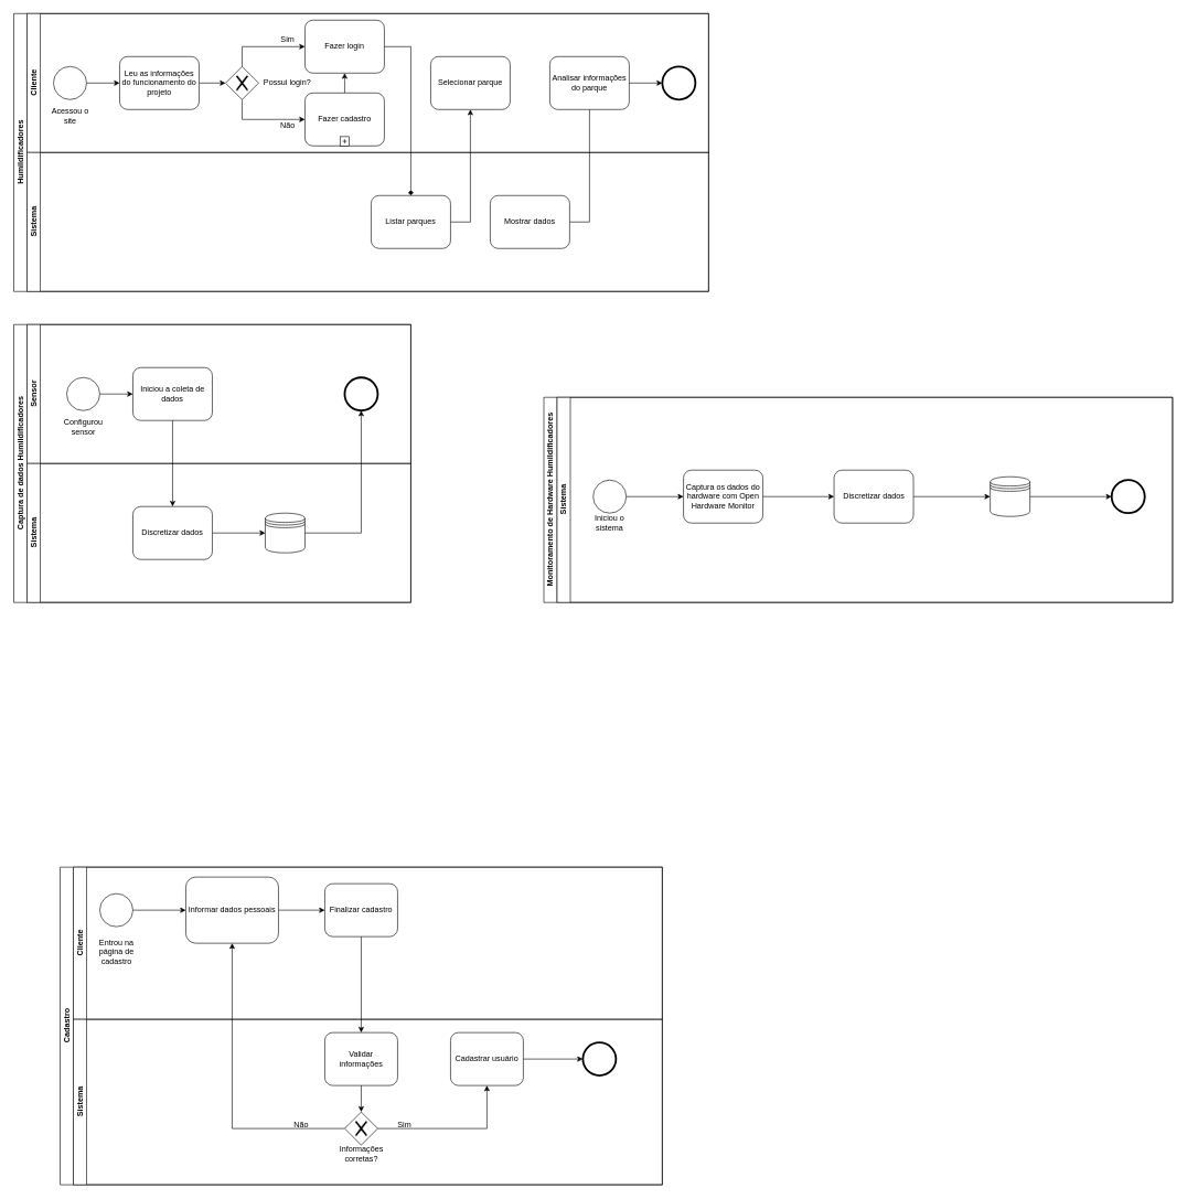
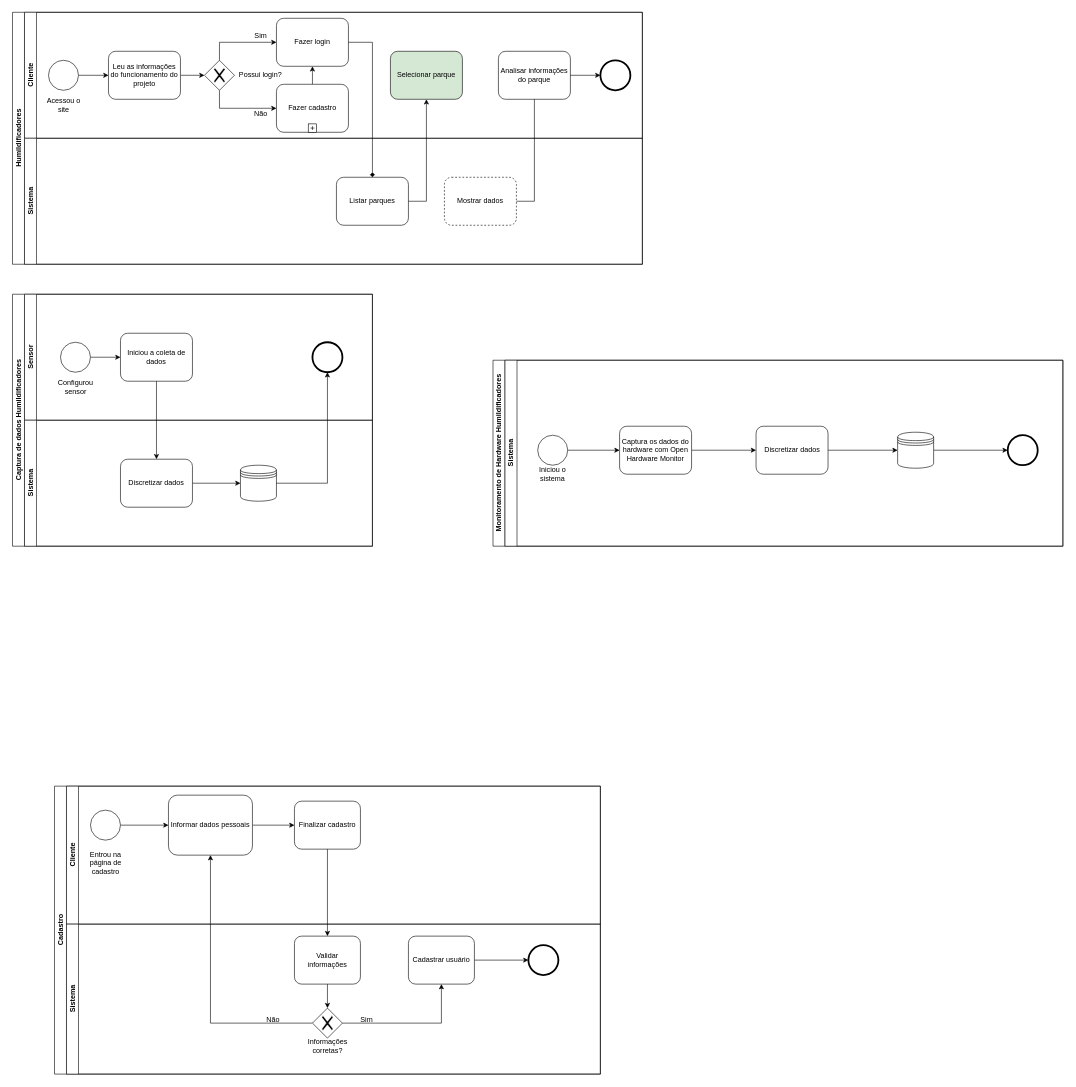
  <mxCell id="0" />
  <mxCell id="1" parent="0" />
  <mxCell id="2" value="Humildificadores" style="swimlane;html=1;childLayout=stackLayout;resizeParent=1;resizeParentMax=0;horizontal=0;startSize=20;horizontalStack=0;" parent="1" vertex="1"><mxGeometry y="20" width="1050" height="420" as="geometry" x="20" /></mxCell>
  <mxCell id="3" value="Cliente" style="swimlane;html=1;startSize=20;horizontal=0;" parent="2" vertex="1"><mxGeometry x="20" width="1030" height="210" as="geometry" /></mxCell>
  <mxCell id="4" style="edgeStyle=orthogonalEdgeStyle;rounded=0;orthogonalLoop=1;jettySize=auto;html=1;entryX=0;entryY=0.5;entryDx=0;entryDy=0;" parent="3" source="13" target="12" edge="1"><mxGeometry relative="1" as="geometry" /></mxCell>
  <mxCell id="5" value="Sim" style="text;html=1;strokeColor=none;fillColor=none;align=center;verticalAlign=middle;whiteSpace=wrap;rounded=0;" parent="3" vertex="1"><mxGeometry x="374" y="30" width="40" height="20" as="geometry" /></mxCell>
  <mxCell id="6" value="Fazer login" style="html=1;whiteSpace=wrap;rounded=1;dropTarget=0;" parent="3" vertex="1"><mxGeometry x="420" y="10" width="120" height="80" as="geometry" /></mxCell>
  <mxCell id="7" style="edgeStyle=orthogonalEdgeStyle;rounded=0;orthogonalLoop=1;jettySize=auto;html=1;entryX=0;entryY=0.5;entryDx=0;entryDy=0;" parent="3" target="19" edge="1"><mxGeometry relative="1" as="geometry"><mxPoint x="325" y="130" as="sourcePoint" /><Array as="points"><mxPoint x="325" y="160" /></Array></mxGeometry></mxCell>
  <mxCell id="8" style="edgeStyle=orthogonalEdgeStyle;rounded=0;orthogonalLoop=1;jettySize=auto;html=1;entryX=0;entryY=0.5;entryDx=0;entryDy=0;" parent="3" target="6" edge="1"><mxGeometry relative="1" as="geometry"><mxPoint x="325" y="80" as="sourcePoint" /><Array as="points"><mxPoint x="325" y="50" /></Array></mxGeometry></mxCell>
  <mxCell id="9" value="Analisar informações do parque" style="html=1;whiteSpace=wrap;rounded=1;dropTarget=0;" parent="3" vertex="1"><mxGeometry x="790" y="65" width="120" height="80" as="geometry" /></mxCell>
  <mxCell id="10" value="" style="shape=mxgraph.bpmn.shape;html=1;verticalLabelPosition=bottom;labelBackgroundColor=#ffffff;verticalAlign=top;align=center;perimeter=ellipsePerimeter;outlineConnect=0;outline=end;symbol=general;" parent="3" vertex="1"><mxGeometry x="960" y="80" width="50" height="50" as="geometry" /></mxCell>
  <mxCell id="11" style="edgeStyle=orthogonalEdgeStyle;rounded=0;orthogonalLoop=1;jettySize=auto;html=1;entryX=0;entryY=0.5;entryDx=0;entryDy=0;" edge="1" parent="3" source="12" target="22"><mxGeometry relative="1" as="geometry" /></mxCell>
  <mxCell id="12" value="Leu as informações do funcionamento do projeto" style="shape=ext;rounded=1;html=1;whiteSpace=wrap;" parent="3" vertex="1"><mxGeometry x="140" y="65" width="120" height="80" as="geometry" /></mxCell>
  <mxCell id="13" value="" style="shape=mxgraph.bpmn.shape;html=1;verticalLabelPosition=bottom;labelBackgroundColor=#ffffff;verticalAlign=top;align=center;perimeter=ellipsePerimeter;outlineConnect=0;outline=standard;symbol=general;" parent="3" vertex="1"><mxGeometry x="40" y="80" width="50" height="50" as="geometry" /></mxCell>
- <mxCell id="14" value="Selecionar parque" style="html=1;whiteSpace=wrap;rounded=1;dropTarget=0;" parent="3" vertex="1"><mxGeometry x="610" y="65" width="120" height="80" as="geometry" /></mxCell>
+ <mxCell id="14" value="Selecionar parque" style="html=1;whiteSpace=wrap;rounded=1;dropTarget=0;fillColor=#d5e8d4;" parent="3" vertex="1"><mxGeometry x="610" y="65" width="120" height="80" as="geometry" /></mxCell>
  <mxCell id="15" style="edgeStyle=orthogonalEdgeStyle;rounded=0;orthogonalLoop=1;jettySize=auto;html=1;entryX=0.5;entryY=1;entryDx=0;entryDy=0;" parent="3" source="19" edge="1"><mxGeometry relative="1" as="geometry"><mxPoint x="480" y="90" as="targetPoint" /></mxGeometry></mxCell>
  <mxCell id="16" style="edgeStyle=orthogonalEdgeStyle;rounded=0;orthogonalLoop=1;jettySize=auto;html=1;" parent="3" source="9" target="10" edge="1"><mxGeometry relative="1" as="geometry" /></mxCell>
  <mxCell id="17" value="Possui login?" style="text;html=1;strokeColor=none;fillColor=none;align=center;verticalAlign=middle;whiteSpace=wrap;rounded=0;" parent="3" vertex="1"><mxGeometry x="356" y="95" width="75" height="20" as="geometry" /></mxCell>
  <mxCell id="18" value="Acessou o site" style="text;html=1;strokeColor=none;fillColor=none;align=center;verticalAlign=middle;whiteSpace=wrap;rounded=0;" parent="3" vertex="1"><mxGeometry x="27.5" y="145" width="75" height="20" as="geometry" /></mxCell>
  <mxCell id="19" value="Fazer cadastro" style="html=1;whiteSpace=wrap;rounded=1;dropTarget=0;" parent="3" vertex="1"><mxGeometry x="420" y="120" width="120" height="80" as="geometry" /></mxCell>
  <mxCell id="20" value="" style="html=1;shape=plus;outlineConnect=0;" parent="19" vertex="1"><mxGeometry x="0.5" y="1" width="14" height="14" relative="1" as="geometry"><mxPoint x="-7" y="-14" as="offset" /></mxGeometry></mxCell>
  <mxCell id="21" value="Não" style="text;html=1;strokeColor=none;fillColor=none;align=center;verticalAlign=middle;whiteSpace=wrap;rounded=0;" parent="3" vertex="1"><mxGeometry x="374" y="160" width="40" height="20" as="geometry" /></mxCell>
  <mxCell id="22" value="" style="shape=mxgraph.bpmn.shape;html=1;verticalLabelPosition=bottom;labelBackgroundColor=#ffffff;verticalAlign=top;align=center;perimeter=rhombusPerimeter;background=gateway;outlineConnect=0;outline=none;symbol=exclusiveGw;" parent="3" vertex="1"><mxGeometry x="300" y="80" width="50" height="50" as="geometry" /></mxCell>
  <mxCell id="23" value="Sistema" style="swimlane;html=1;startSize=20;horizontal=0;" parent="2" vertex="1"><mxGeometry x="20" y="210" width="1030" height="210" as="geometry" /></mxCell>
  <mxCell id="24" value="Listar parques" style="html=1;whiteSpace=wrap;rounded=1;dropTarget=0;" parent="23" vertex="1"><mxGeometry x="520" y="65" width="120" height="80" as="geometry" /></mxCell>
- <mxCell id="25" value="Mostrar dados" style="html=1;whiteSpace=wrap;rounded=1;dropTarget=0;" parent="23" vertex="1"><mxGeometry x="700" y="65" width="120" height="80" as="geometry" /></mxCell>
+ <mxCell id="25" value="Mostrar dados" style="html=1;whiteSpace=wrap;rounded=1;dropTarget=0;dashed=1;" parent="23" vertex="1"><mxGeometry x="700" y="65" width="120" height="80" as="geometry" /></mxCell>
  <mxCell id="26" style="edgeStyle=orthogonalEdgeStyle;rounded=0;orthogonalLoop=1;jettySize=auto;html=1;entryX=0.5;entryY=1;entryDx=0;entryDy=0;endArrow=none;" parent="2" source="25" target="9" edge="1"><mxGeometry relative="1" as="geometry"><Array as="points"><mxPoint x="870" y="315" /></Array></mxGeometry></mxCell>
  <mxCell id="27" style="edgeStyle=orthogonalEdgeStyle;rounded=0;orthogonalLoop=1;jettySize=auto;html=1;endArrow=diamond;" parent="2" source="6" target="24" edge="1"><mxGeometry relative="1" as="geometry"><Array as="points"><mxPoint x="600" y="50" /></Array></mxGeometry></mxCell>
  <mxCell id="28" style="edgeStyle=orthogonalEdgeStyle;rounded=0;orthogonalLoop=1;jettySize=auto;html=1;" parent="2" source="24" target="14" edge="1"><mxGeometry relative="1" as="geometry"><Array as="points"><mxPoint x="690" y="315" /></Array></mxGeometry></mxCell>
  <mxCell id="29" value="Captura de dados Humildificadores" style="swimlane;html=1;childLayout=stackLayout;resizeParent=1;resizeParentMax=0;horizontal=0;startSize=20;horizontalStack=0;" parent="1" vertex="1"><mxGeometry y="490" width="600" height="420" as="geometry" x="20" /></mxCell>
  <mxCell id="30" value="Sensor" style="swimlane;html=1;startSize=20;horizontal=0;" parent="29" vertex="1"><mxGeometry x="20" width="580" height="210" as="geometry" /></mxCell>
  <mxCell id="31" style="edgeStyle=orthogonalEdgeStyle;rounded=0;orthogonalLoop=1;jettySize=auto;html=1;entryX=0;entryY=0.5;entryDx=0;entryDy=0;" parent="30" source="34" target="33" edge="1"><mxGeometry relative="1" as="geometry" /></mxCell>
  <mxCell id="32" value="" style="shape=mxgraph.bpmn.shape;html=1;verticalLabelPosition=bottom;labelBackgroundColor=#ffffff;verticalAlign=top;align=center;perimeter=ellipsePerimeter;outlineConnect=0;outline=end;symbol=general;" parent="30" vertex="1"><mxGeometry x="480" y="80" width="50" height="50" as="geometry" /></mxCell>
  <mxCell id="33" value="Iniciou a coleta de dados" style="shape=ext;rounded=1;html=1;whiteSpace=wrap;" parent="30" vertex="1"><mxGeometry x="160" y="65" width="120" height="80" as="geometry" /></mxCell>
  <mxCell id="34" value="" style="shape=mxgraph.bpmn.shape;html=1;verticalLabelPosition=bottom;labelBackgroundColor=#ffffff;verticalAlign=top;align=center;perimeter=ellipsePerimeter;outlineConnect=0;outline=standard;symbol=general;" parent="30" vertex="1"><mxGeometry x="60" y="80" width="50" height="50" as="geometry" /></mxCell>
  <mxCell id="35" value="Configurou sensor" style="text;html=1;strokeColor=none;fillColor=none;align=center;verticalAlign=middle;whiteSpace=wrap;rounded=0;" parent="30" vertex="1"><mxGeometry x="47.5" y="145" width="75" height="20" as="geometry" /></mxCell>
  <mxCell id="36" value="Sistema" style="swimlane;html=1;startSize=20;horizontal=0;" parent="29" vertex="1"><mxGeometry x="20" y="210" width="580" height="210" as="geometry" /></mxCell>
  <mxCell id="37" style="edgeStyle=orthogonalEdgeStyle;rounded=0;orthogonalLoop=1;jettySize=auto;html=1;entryX=0;entryY=0.5;entryDx=0;entryDy=0;" parent="36" source="39" target="38" edge="1"><mxGeometry relative="1" as="geometry"><mxPoint x="344" y="105" as="targetPoint" /></mxGeometry></mxCell>
  <mxCell id="38" value="" style="shape=datastore;whiteSpace=wrap;html=1;" parent="36" vertex="1"><mxGeometry x="360" y="75" width="60" height="60" as="geometry" /></mxCell>
  <mxCell id="39" value="Discretizar dados" style="shape=ext;rounded=1;html=1;whiteSpace=wrap;" parent="36" vertex="1"><mxGeometry x="160" y="65" width="120" height="80" as="geometry" /></mxCell>
  <mxCell id="40" style="edgeStyle=orthogonalEdgeStyle;rounded=0;orthogonalLoop=1;jettySize=auto;html=1;" parent="29" source="33" target="39" edge="1"><mxGeometry relative="1" as="geometry" /></mxCell>
  <mxCell id="41" style="edgeStyle=orthogonalEdgeStyle;rounded=0;orthogonalLoop=1;jettySize=auto;html=1;" parent="29" source="38" target="32" edge="1"><mxGeometry relative="1" as="geometry" /></mxCell>
  <mxCell id="42" value="Monitoramento de Hardware Humildificadores" style="swimlane;html=1;childLayout=stackLayout;resizeParent=1;resizeParentMax=0;horizontal=0;startSize=20;horizontalStack=0;" parent="1" vertex="1"><mxGeometry x="821" y="600" width="950" height="310" as="geometry" /></mxCell>
  <mxCell id="43" value="Sistema" style="swimlane;html=1;startSize=20;horizontal=0;" parent="42" vertex="1"><mxGeometry x="20" width="930" height="310" as="geometry" /></mxCell>
  <mxCell id="44" style="edgeStyle=orthogonalEdgeStyle;rounded=0;orthogonalLoop=1;jettySize=auto;html=1;entryX=0;entryY=0.5;entryDx=0;entryDy=0;" parent="43" source="47" target="48" edge="1"><mxGeometry relative="1" as="geometry" /></mxCell>
  <mxCell id="45" style="edgeStyle=orthogonalEdgeStyle;rounded=0;orthogonalLoop=1;jettySize=auto;html=1;entryX=0;entryY=0.5;entryDx=0;entryDy=0;" parent="43" source="49" target="51" edge="1"><mxGeometry relative="1" as="geometry" /></mxCell>
  <mxCell id="46" style="edgeStyle=orthogonalEdgeStyle;rounded=0;orthogonalLoop=1;jettySize=auto;html=1;entryX=0;entryY=0.5;entryDx=0;entryDy=0;" parent="43" source="48" target="49" edge="1"><mxGeometry relative="1" as="geometry"><mxPoint x="306.5" y="1235" as="sourcePoint" /><mxPoint x="610" y="1235" as="targetPoint" /></mxGeometry></mxCell>
  <mxCell id="47" value="" style="shape=mxgraph.bpmn.shape;html=1;verticalLabelPosition=bottom;labelBackgroundColor=#ffffff;verticalAlign=top;align=center;perimeter=ellipsePerimeter;outlineConnect=0;outline=standard;symbol=general;" parent="43" vertex="1"><mxGeometry x="54.5" y="125" width="50" height="50" as="geometry" /></mxCell>
  <mxCell id="48" value="Captura os dados do hardware com Open Hardware Monitor" style="shape=ext;rounded=1;html=1;whiteSpace=wrap;" parent="43" vertex="1"><mxGeometry x="191" y="110" width="120" height="80" as="geometry" /></mxCell>
  <mxCell id="49" value="Discretizar dados" style="shape=ext;rounded=1;html=1;whiteSpace=wrap;" parent="43" vertex="1"><mxGeometry x="418.5" y="110" width="120" height="80" as="geometry" /></mxCell>
  <mxCell id="50" style="edgeStyle=orthogonalEdgeStyle;rounded=0;orthogonalLoop=1;jettySize=auto;html=1;" edge="1" parent="43" source="51" target="52"><mxGeometry relative="1" as="geometry" /></mxCell>
  <mxCell id="51" value="" style="shape=datastore;whiteSpace=wrap;html=1;" parent="43" vertex="1"><mxGeometry x="654.5" y="120" width="60" height="60" as="geometry" /></mxCell>
  <mxCell id="52" value="" style="shape=mxgraph.bpmn.shape;html=1;verticalLabelPosition=bottom;labelBackgroundColor=#ffffff;verticalAlign=top;align=center;perimeter=ellipsePerimeter;outlineConnect=0;outline=end;symbol=general;" parent="43" vertex="1"><mxGeometry x="838" y="125" width="50" height="50" as="geometry" /></mxCell>
  <mxCell id="53" value="Iniciou o sistema" style="text;html=1;strokeColor=none;fillColor=none;align=center;verticalAlign=middle;whiteSpace=wrap;rounded=0;" parent="43" vertex="1"><mxGeometry x="42" y="180" width="75" height="20" as="geometry" /></mxCell>
  <mxCell id="54" value="Cadastro" style="swimlane;html=1;childLayout=stackLayout;resizeParent=1;resizeParentMax=0;horizontal=0;startSize=20;horizontalStack=0;" parent="1" vertex="1"><mxGeometry x="90" y="1310" width="910" height="480" as="geometry" /></mxCell>
  <mxCell id="55" value="Cliente" style="swimlane;html=1;startSize=20;horizontal=0;" parent="54" vertex="1"><mxGeometry x="20" width="890" height="230" as="geometry" /></mxCell>
  <mxCell id="56" style="edgeStyle=orthogonalEdgeStyle;rounded=0;orthogonalLoop=1;jettySize=auto;html=1;entryX=0;entryY=0.5;entryDx=0;entryDy=0;" parent="55" source="58" target="57" edge="1"><mxGeometry relative="1" as="geometry" /></mxCell>
  <mxCell id="57" value="Finalizar cadastro" style="shape=ext;rounded=1;html=1;whiteSpace=wrap;" parent="55" vertex="1"><mxGeometry x="380" y="25" width="110" height="80" as="geometry" /></mxCell>
  <mxCell id="58" value="Informar dados pessoais" style="shape=ext;rounded=1;html=1;whiteSpace=wrap;" parent="55" vertex="1"><mxGeometry x="170" y="15" width="140" height="100" as="geometry" /></mxCell>
  <mxCell id="59" value="Entrou na página de cadastro" style="text;html=1;strokeColor=none;fillColor=none;align=center;verticalAlign=middle;whiteSpace=wrap;rounded=0;" parent="55" vertex="1"><mxGeometry x="27.5" y="105" width="75" height="45" as="geometry" /></mxCell>
  <mxCell id="60" style="edgeStyle=orthogonalEdgeStyle;rounded=0;orthogonalLoop=1;jettySize=auto;html=1;" parent="55" source="61" target="58" edge="1"><mxGeometry relative="1" as="geometry" /></mxCell>
  <mxCell id="61" value="" style="shape=mxgraph.bpmn.shape;html=1;verticalLabelPosition=bottom;labelBackgroundColor=#ffffff;verticalAlign=top;align=center;perimeter=ellipsePerimeter;outlineConnect=0;outline=standard;symbol=general;" parent="55" vertex="1"><mxGeometry x="40" y="40" width="50" height="50" as="geometry" /></mxCell>
  <mxCell id="62" style="edgeStyle=orthogonalEdgeStyle;rounded=0;orthogonalLoop=1;jettySize=auto;html=1;exitX=0;exitY=0.5;exitDx=0;exitDy=0;entryX=0.5;entryY=1;entryDx=0;entryDy=0;" parent="54" source="73" target="58" edge="1"><mxGeometry relative="1" as="geometry" /></mxCell>
  <mxCell id="63" style="edgeStyle=orthogonalEdgeStyle;rounded=0;orthogonalLoop=1;jettySize=auto;html=1;entryX=0.5;entryY=0;entryDx=0;entryDy=0;" parent="54" source="57" target="69" edge="1"><mxGeometry relative="1" as="geometry" /></mxCell>
  <mxCell id="64" value="Sistema" style="swimlane;html=1;startSize=20;horizontal=0;" parent="54" vertex="1"><mxGeometry x="20" y="230" width="890" height="250" as="geometry" /></mxCell>
  <mxCell id="65" style="edgeStyle=orthogonalEdgeStyle;rounded=0;orthogonalLoop=1;jettySize=auto;html=1;exitX=0.5;exitY=1;exitDx=0;exitDy=0;" parent="64" source="69" target="73" edge="1"><mxGeometry relative="1" as="geometry" /></mxCell>
  <mxCell id="66" style="edgeStyle=orthogonalEdgeStyle;rounded=0;orthogonalLoop=1;jettySize=auto;html=1;entryX=0;entryY=0.5;entryDx=0;entryDy=0;" parent="64" source="68" target="67" edge="1"><mxGeometry relative="1" as="geometry" /></mxCell>
  <mxCell id="67" value="" style="shape=mxgraph.bpmn.shape;html=1;verticalLabelPosition=bottom;labelBackgroundColor=#ffffff;verticalAlign=top;align=center;perimeter=ellipsePerimeter;outlineConnect=0;outline=end;symbol=general;" parent="64" vertex="1"><mxGeometry x="770" y="35" width="50" height="50" as="geometry" /></mxCell>
  <mxCell id="68" value="Cadastrar usuário" style="shape=ext;rounded=1;html=1;whiteSpace=wrap;" parent="64" vertex="1"><mxGeometry x="570" y="20" width="110" height="80" as="geometry" /></mxCell>
  <mxCell id="69" value="Validar&lt;br&gt;informações" style="shape=ext;rounded=1;html=1;whiteSpace=wrap;" parent="64" vertex="1"><mxGeometry x="380" y="20" width="110" height="80" as="geometry" /></mxCell>
  <mxCell id="70" style="edgeStyle=orthogonalEdgeStyle;rounded=0;orthogonalLoop=1;jettySize=auto;html=1;" parent="64" source="73" target="68" edge="1"><mxGeometry relative="1" as="geometry" /></mxCell>
  <mxCell id="71" value="Não" style="text;html=1;align=center;verticalAlign=middle;resizable=0;points=[];autosize=1;" parent="64" vertex="1"><mxGeometry x="324" y="150" width="40" height="20" as="geometry" /></mxCell>
  <mxCell id="72" value="Sim" style="text;html=1;align=center;verticalAlign=middle;resizable=0;points=[];autosize=1;" parent="64" vertex="1"><mxGeometry x="480" y="150" width="40" height="20" as="geometry" /></mxCell>
  <mxCell id="73" value="" style="shape=mxgraph.bpmn.shape;html=1;verticalLabelPosition=bottom;labelBackgroundColor=#ffffff;verticalAlign=top;align=center;perimeter=rhombusPerimeter;background=gateway;outlineConnect=0;outline=none;symbol=exclusiveGw;" parent="64" vertex="1"><mxGeometry x="410" y="140" width="50" height="50" as="geometry" /></mxCell>
  <mxCell id="74" value="Informações corretas?" style="text;html=1;strokeColor=none;fillColor=none;align=center;verticalAlign=middle;whiteSpace=wrap;rounded=0;" parent="64" vertex="1"><mxGeometry x="382.5" y="180" width="105" height="45" as="geometry" /></mxCell>
